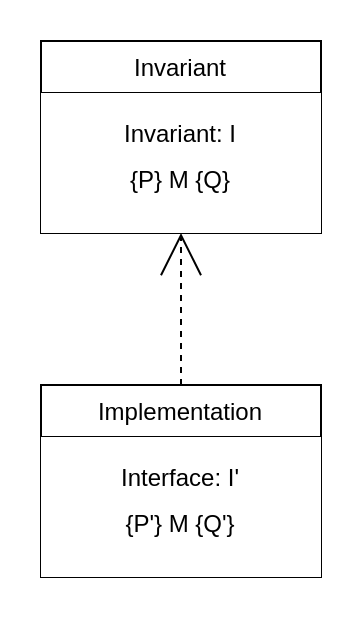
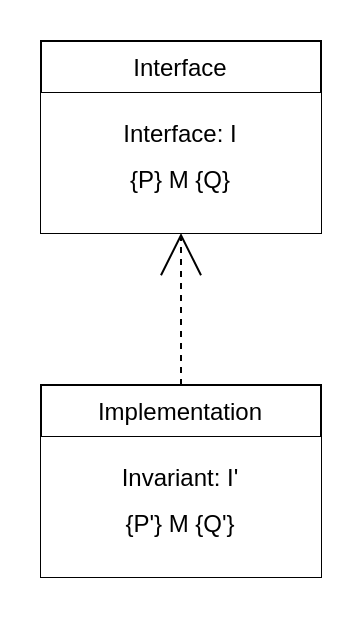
  <mxCell id="0" />
  <mxCell id="1" parent="0" />
- <mxCell id="2" value="Invariant" style="swimlane;fontStyle=0;childLayout=stackLayout;horizontal=1;startSize=26;fillColor=#FFFFFF;horizontalStack=0;resizeParent=1;resizeParentMax=0;resizeLast=0;collapsible=1;marginBottom=0;" vertex="1" parent="1"><mxGeometry x="20" y="20" width="140" height="96" as="geometry"><mxRectangle x="355" y="110" width="90" height="26" as="alternateBounds" /></mxGeometry></mxCell>
- <mxCell id="3" value="Invariant: I" style="text;strokeColor=none;fillColor=#FFFFFF;align=center;verticalAlign=bottom;spacingLeft=4;spacingRight=4;overflow=hidden;rotatable=0;points=[[0,0.5],[1,0.5]];portConstraint=eastwest;" vertex="1" parent="2"><mxGeometry y="26" width="140" height="30" as="geometry" /></mxCell>
+ <mxCell id="2" value="Interface" style="swimlane;fontStyle=0;childLayout=stackLayout;horizontal=1;startSize=26;fillColor=#FFFFFF;horizontalStack=0;resizeParent=1;resizeParentMax=0;resizeLast=0;collapsible=1;marginBottom=0;" vertex="1" parent="1"><mxGeometry x="20" y="20" width="140" height="96" as="geometry"><mxRectangle x="355" y="110" width="90" height="26" as="alternateBounds" /></mxGeometry></mxCell>
+ <mxCell id="3" value="Interface: I" style="text;strokeColor=none;fillColor=#FFFFFF;align=center;verticalAlign=bottom;spacingLeft=4;spacingRight=4;overflow=hidden;rotatable=0;points=[[0,0.5],[1,0.5]];portConstraint=eastwest;" vertex="1" parent="2"><mxGeometry y="26" width="140" height="30" as="geometry" /></mxCell>
  <mxCell id="4" value="{P} M {Q}" style="text;strokeColor=none;fillColor=#FFFFFF;align=center;verticalAlign=top;spacingLeft=4;spacingRight=4;overflow=hidden;rotatable=0;points=[[0,0.5],[1,0.5]];portConstraint=eastwest;" vertex="1" parent="2"><mxGeometry y="56" width="140" height="40" as="geometry" /></mxCell>
  <mxCell id="5" style="edgeStyle=orthogonalEdgeStyle;rounded=0;orthogonalLoop=1;jettySize=auto;html=1;entryX=0.5;entryY=1;entryDx=0;entryDy=0;endArrow=open;endFill=0;endSize=19;dashed=1;" edge="1" parent="1" source="6" target="2"><mxGeometry relative="1" as="geometry" /></mxCell>
  <mxCell id="6" value="Implementation" style="swimlane;fontStyle=0;childLayout=stackLayout;horizontal=1;startSize=26;fillColor=#ffffff;horizontalStack=0;resizeParent=1;resizeParentMax=0;resizeLast=0;collapsible=1;marginBottom=0;" vertex="1" parent="1"><mxGeometry x="20" y="192" width="140" height="96" as="geometry"><mxRectangle x="355" y="110" width="90" height="26" as="alternateBounds" /></mxGeometry></mxCell>
- <mxCell id="7" value="Interface: I'" style="text;strokeColor=none;fillColor=#ffffff;align=center;verticalAlign=bottom;spacingLeft=4;spacingRight=4;overflow=hidden;rotatable=0;points=[[0,0.5],[1,0.5]];portConstraint=eastwest;" vertex="1" parent="6"><mxGeometry y="26" width="140" height="30" as="geometry" /></mxCell>
+ <mxCell id="7" value="Invariant: I'" style="text;strokeColor=none;fillColor=#ffffff;align=center;verticalAlign=bottom;spacingLeft=4;spacingRight=4;overflow=hidden;rotatable=0;points=[[0,0.5],[1,0.5]];portConstraint=eastwest;" vertex="1" parent="6"><mxGeometry y="26" width="140" height="30" as="geometry" /></mxCell>
  <mxCell id="8" value="{P'} M {Q'}" style="text;strokeColor=none;fillColor=#ffffff;align=center;verticalAlign=top;spacingLeft=4;spacingRight=4;overflow=hidden;rotatable=0;points=[[0,0.5],[1,0.5]];portConstraint=eastwest;" vertex="1" parent="6"><mxGeometry y="56" width="140" height="40" as="geometry" /></mxCell>
